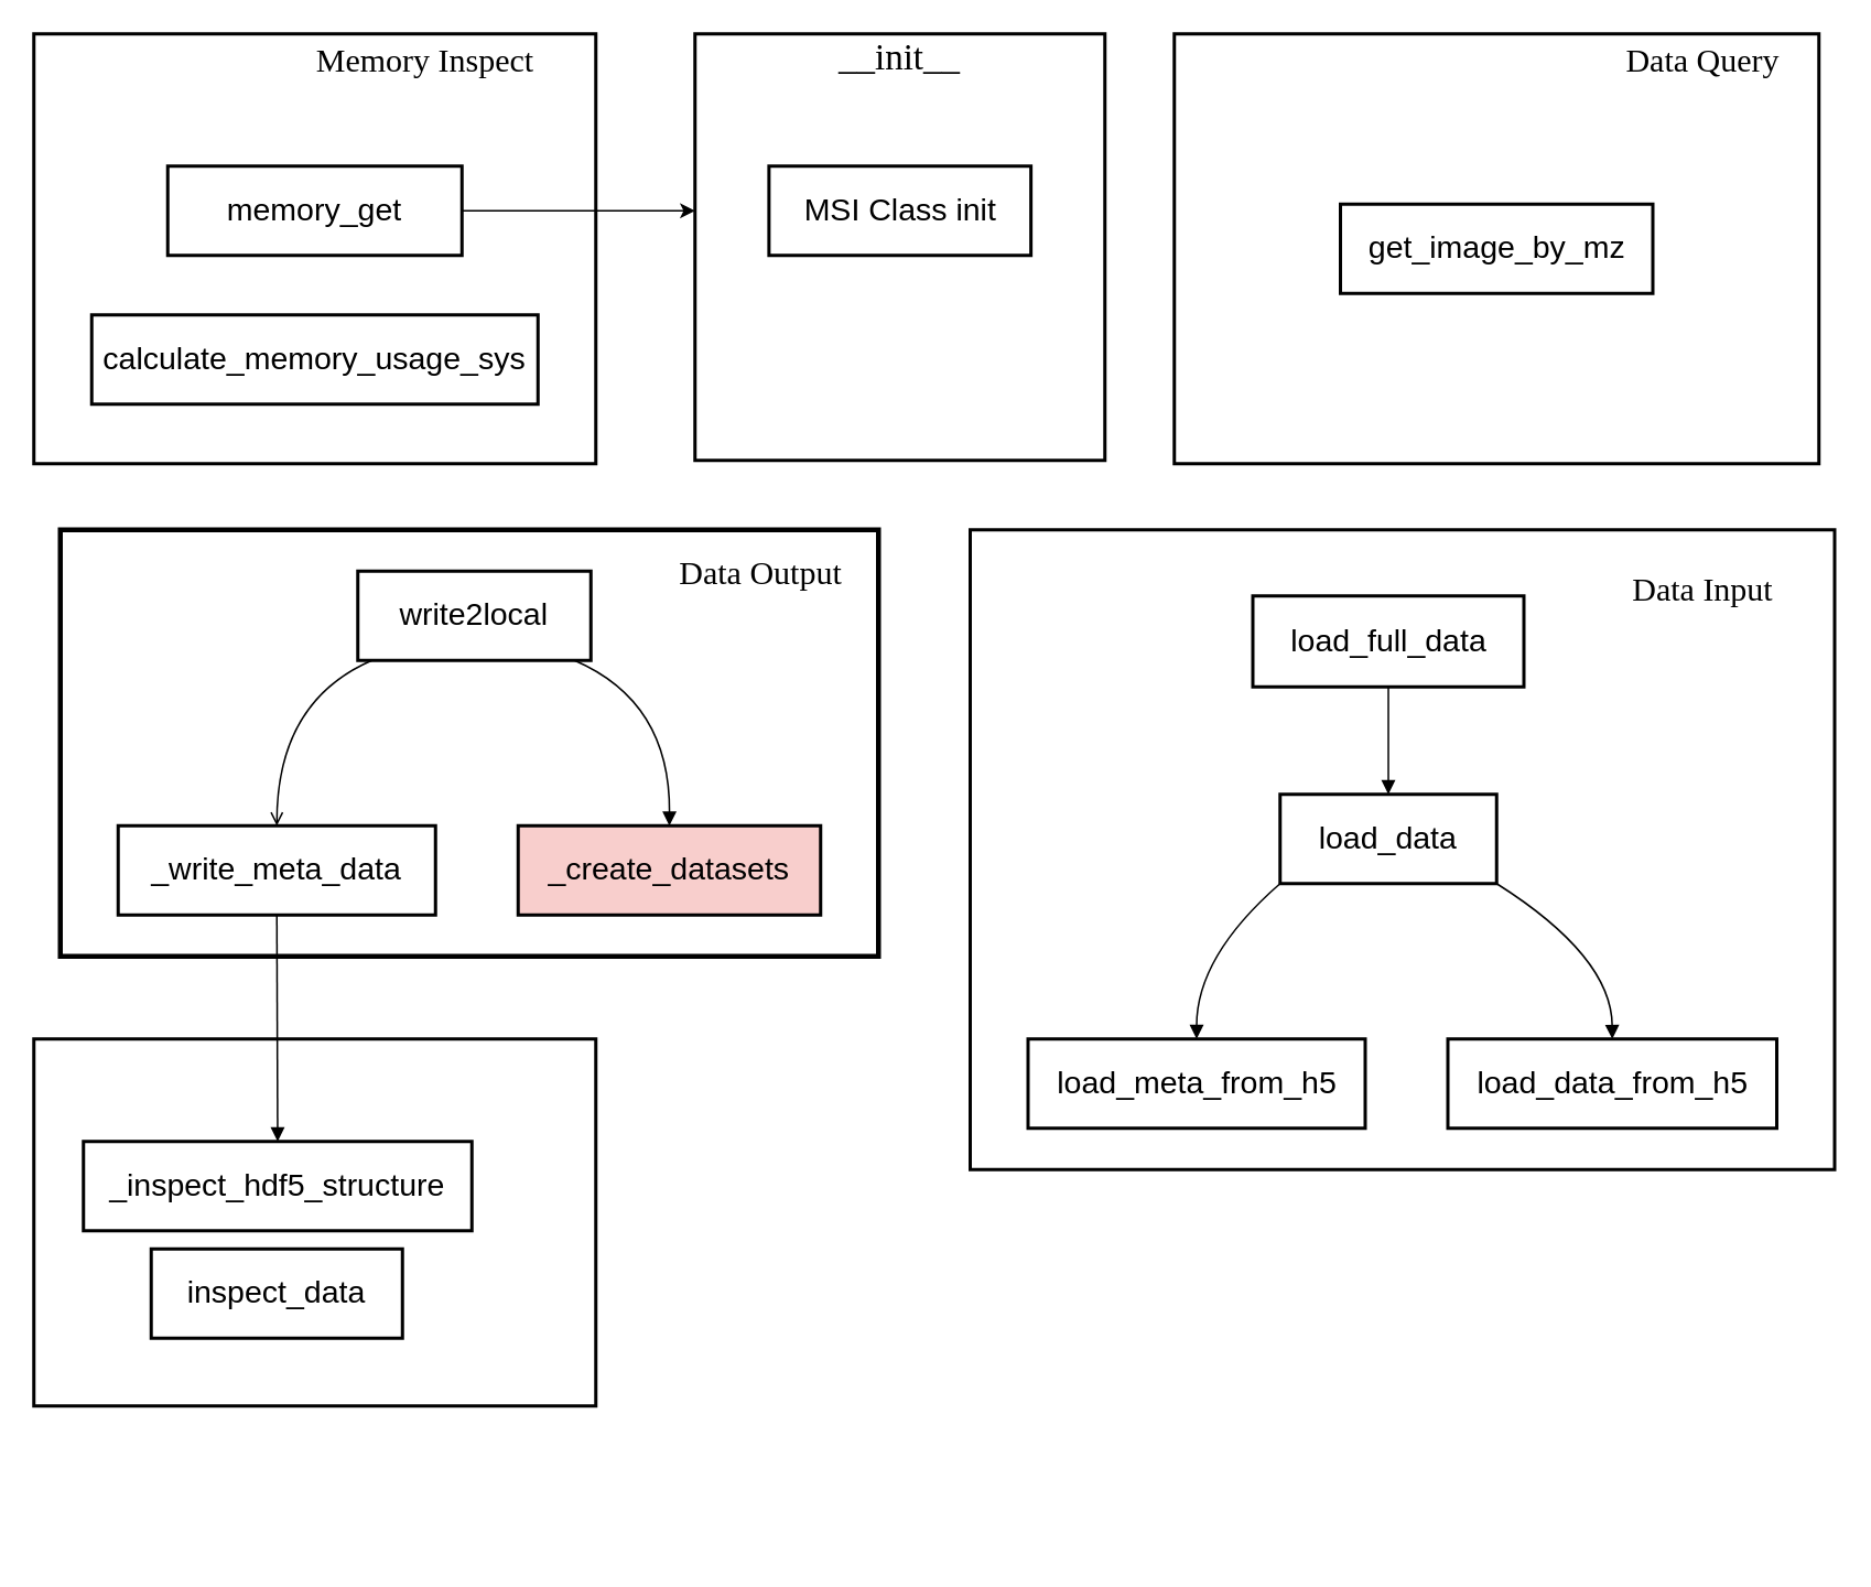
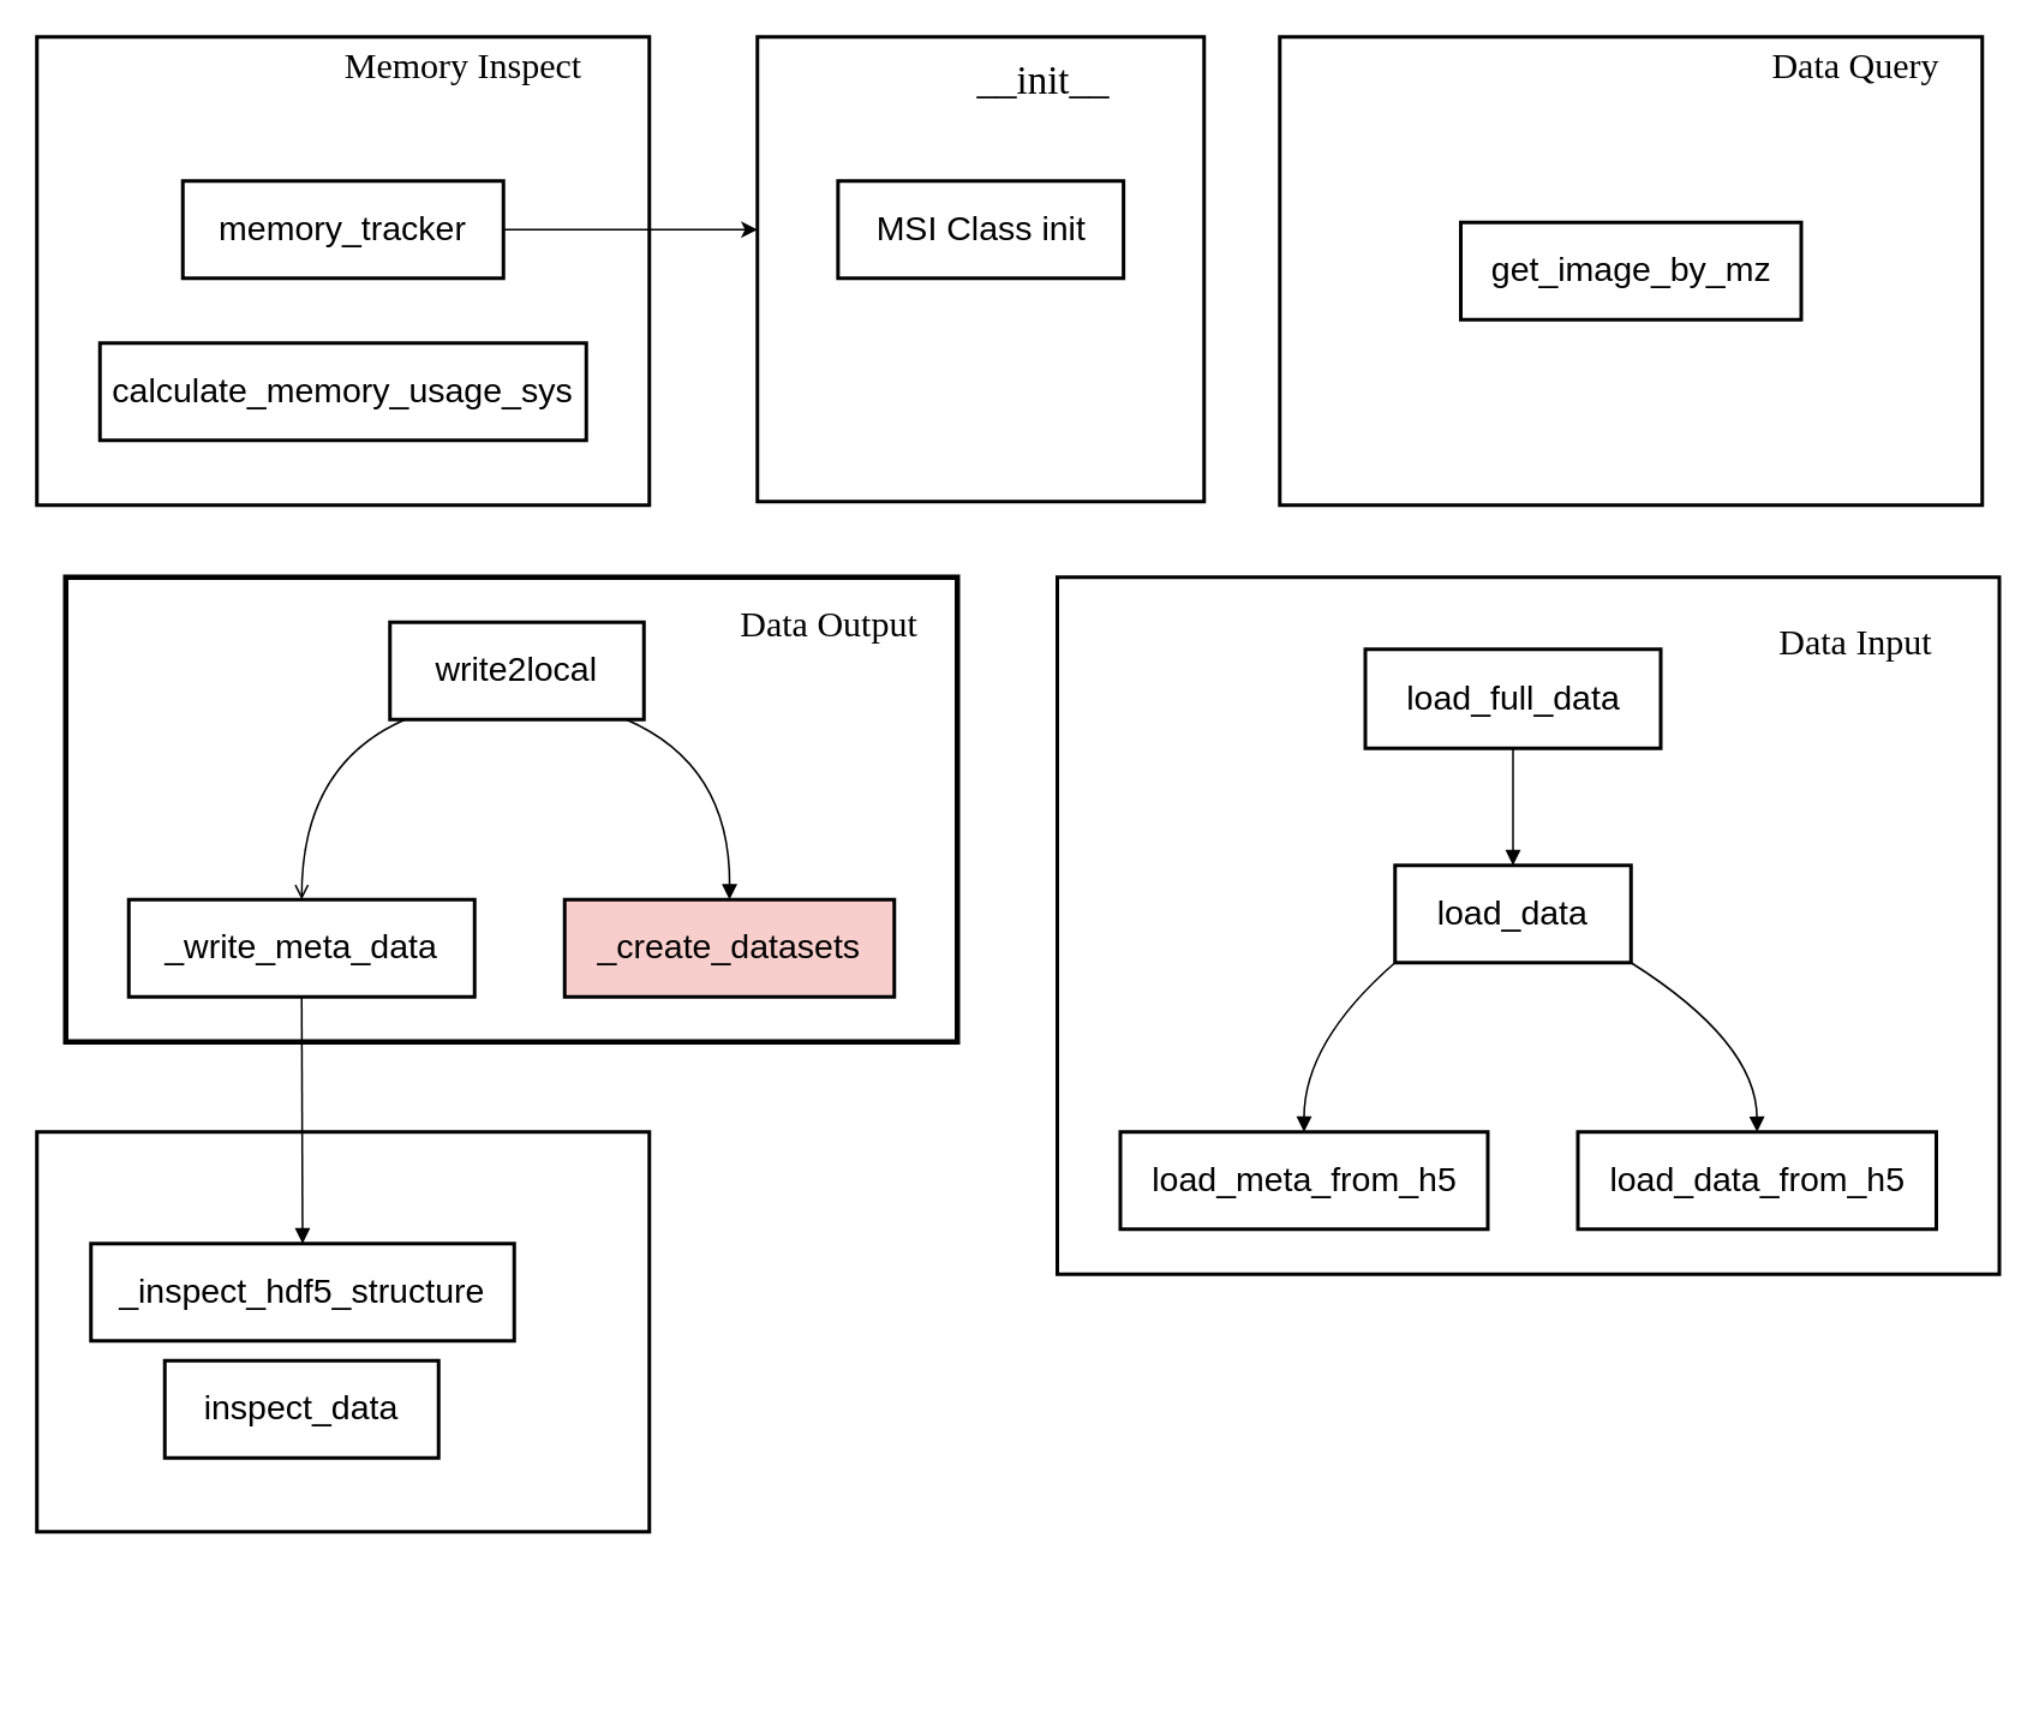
  <mxCell id="0" />
  <mxCell id="1" parent="0" />
  <mxCell id="2" value="" style="whiteSpace=wrap;strokeWidth=2;fontSize=15;" parent="1" vertex="1"><mxGeometry x="20" y="20" width="340" height="260" as="geometry" /></mxCell>
  <mxCell id="3" value="" style="whiteSpace=wrap;strokeWidth=2;fontSize=15;" parent="1" vertex="1"><mxGeometry x="20" y="628" width="340" height="222" as="geometry" /></mxCell>
  <mxCell id="4" value="" style="whiteSpace=wrap;strokeWidth=3;fontFamily=Comic Sans MS;fontSize=15;" parent="1" vertex="1"><mxGeometry x="36" y="320" width="495" height="258" as="geometry" /></mxCell>
  <mxCell id="5" value="" style="whiteSpace=wrap;strokeWidth=2;fontSize=15;" parent="1" vertex="1"><mxGeometry x="710" y="20" width="390" height="260" as="geometry" /></mxCell>
  <mxCell id="6" value="数据加载" style="whiteSpace=wrap;strokeWidth=2;fontSize=15;" parent="1" vertex="1"><mxGeometry x="586.5" y="320" width="523" height="387" as="geometry" /></mxCell>
  <mxCell id="7" value="" style="whiteSpace=wrap;strokeWidth=2;fontSize=15;" parent="1" vertex="1"><mxGeometry x="420" y="20" width="248" height="258" as="geometry" /></mxCell>
  <mxCell id="8" value="MSI Class init" style="whiteSpace=wrap;strokeWidth=2;fontSize=19;" parent="1" vertex="1"><mxGeometry x="464.75" y="100" width="158.5" height="54" as="geometry" /></mxCell>
- <mxCell id="9" value="memory_get" style="whiteSpace=wrap;strokeWidth=2;fontSize=19;" parent="1" vertex="1"><mxGeometry x="101" y="100" width="178" height="54" as="geometry" /></mxCell>
+ <mxCell id="9" value="memory_tracker" style="whiteSpace=wrap;strokeWidth=2;fontSize=19;" parent="1" vertex="1"><mxGeometry x="101" y="100" width="178" height="54" as="geometry" /></mxCell>
  <mxCell id="10" value="load_full_data" style="whiteSpace=wrap;strokeWidth=2;fontSize=19;" parent="1" vertex="1"><mxGeometry x="757.5" y="360" width="164" height="55" as="geometry" /></mxCell>
  <mxCell id="11" value="load_data" style="whiteSpace=wrap;strokeWidth=2;fontSize=19;" parent="1" vertex="1"><mxGeometry x="774" y="480" width="131" height="54" as="geometry" /></mxCell>
  <mxCell id="12" value="load_meta_from_h5" style="whiteSpace=wrap;strokeWidth=2;fontSize=19;" parent="1" vertex="1"><mxGeometry x="621.5" y="628" width="204" height="54" as="geometry" /></mxCell>
  <mxCell id="13" value="load_data_from_h5" style="whiteSpace=wrap;strokeWidth=2;fontSize=19;" parent="1" vertex="1"><mxGeometry x="875.5" y="628" width="199" height="54" as="geometry" /></mxCell>
  <mxCell id="14" value="get_image_by_mz" style="whiteSpace=wrap;strokeWidth=2;fontSize=19;" parent="1" vertex="1"><mxGeometry x="810.5" y="123" width="189" height="54" as="geometry" /></mxCell>
  <mxCell id="15" value="write2local" style="whiteSpace=wrap;strokeWidth=2;fontSize=19;" parent="1" vertex="1"><mxGeometry x="216" y="345" width="141" height="54" as="geometry" /></mxCell>
  <mxCell id="16" value="_write_meta_data" style="whiteSpace=wrap;strokeWidth=2;fontSize=19;" parent="1" vertex="1"><mxGeometry x="71" y="499" width="192" height="54" as="geometry" /></mxCell>
  <mxCell id="17" value="_create_datasets" style="whiteSpace=wrap;strokeWidth=2;fontSize=19;fillColor=#f8cecc;" parent="1" vertex="1"><mxGeometry x="313" y="499" width="183" height="54" as="geometry" /></mxCell>
  <mxCell id="18" value="inspect_data" style="whiteSpace=wrap;strokeWidth=2;fontSize=19;" parent="1" vertex="1"><mxGeometry x="91" y="755" width="152" height="54" as="geometry" /></mxCell>
  <mxCell id="19" value="_inspect_hdf5_structure" style="whiteSpace=wrap;strokeWidth=2;fontSize=19;" parent="1" vertex="1"><mxGeometry x="50" y="690" width="235" height="54" as="geometry" /></mxCell>
  <mxCell id="20" value="calculate_memory_usage_sys" style="whiteSpace=wrap;strokeWidth=2;fontSize=19;" parent="1" vertex="1"><mxGeometry x="55" y="190" width="270" height="54" as="geometry" /></mxCell>
  <mxCell id="21" value="" style="whiteSpace=wrap;strokeWidth=2;fontSize=15;" parent="1" vertex="1"><mxGeometry x="226" y="809" as="geometry" /></mxCell>
  <mxCell id="22" value="" style="whiteSpace=wrap;strokeWidth=2;fontSize=15;" parent="1" vertex="1"><mxGeometry x="257" y="938" as="geometry" /></mxCell>
  <mxCell id="23" value="" style="curved=1;startArrow=none;endArrow=block;entryX=0.5;entryY=0;rounded=0;exitX=0.5;exitY=1;exitDx=0;exitDy=0;fontSize=15;" parent="1" source="10" target="11" edge="1"><mxGeometry relative="1" as="geometry"><Array as="points" /><mxPoint x="840" y="430" as="sourcePoint" /></mxGeometry></mxCell>
  <mxCell id="24" value="" style="curved=1;startArrow=none;endArrow=block;exitX=0;exitY=1;entryX=0.5;entryY=0;rounded=0;fontSize=15;" parent="1" source="11" target="12" edge="1"><mxGeometry relative="1" as="geometry"><Array as="points"><mxPoint x="723.5" y="578" /></Array></mxGeometry></mxCell>
  <mxCell id="25" value="" style="curved=1;startArrow=none;endArrow=block;exitX=1;exitY=1;entryX=0.5;entryY=0;rounded=0;fontSize=15;" parent="1" source="11" target="13" edge="1"><mxGeometry relative="1" as="geometry"><Array as="points"><mxPoint x="974.5" y="578" /></Array></mxGeometry></mxCell>
  <mxCell id="26" value="" style="curved=1;startArrow=none;endArrow=open;exitX=0.06;exitY=1;entryX=0.5;entryY=0;rounded=0;fontSize=15;" parent="1" source="15" target="16" edge="1"><mxGeometry relative="1" as="geometry"><Array as="points"><mxPoint x="167" y="424" /></Array></mxGeometry></mxCell>
  <mxCell id="27" value="" style="curved=1;startArrow=none;endArrow=block;exitX=0.93;exitY=1;entryX=0.5;entryY=0;rounded=0;fontSize=15;" parent="1" source="15" target="17" edge="1"><mxGeometry relative="1" as="geometry"><Array as="points"><mxPoint x="405" y="424" /></Array></mxGeometry></mxCell>
  <mxCell id="28" value="" style="curved=1;startArrow=none;endArrow=block;exitX=0.5;exitY=1;entryX=0.5;entryY=0;rounded=0;fontSize=15;" parent="1" source="16" target="19" edge="1"><mxGeometry relative="1" as="geometry"><Array as="points" /></mxGeometry></mxCell>
  <mxCell id="29" value="&lt;font face=&quot;Comic Sans MS&quot;&gt;Data Input&lt;/font&gt;" style="text;html=1;align=center;verticalAlign=middle;whiteSpace=wrap;rounded=0;fontSize=20;" parent="1" vertex="1"><mxGeometry x="960" y="340" width="140" height="30" as="geometry" /></mxCell>
  <mxCell id="30" value="&lt;span style=&quot;font-family: &amp;quot;Comic Sans MS&amp;quot;; font-style: normal; font-variant-ligatures: normal; font-variant-caps: normal; font-weight: 400; letter-spacing: normal; orphans: 2; text-align: center; text-indent: 0px; text-transform: none; widows: 2; word-spacing: 0px; -webkit-text-stroke-width: 0px; white-space: normal; text-decoration-thickness: initial; text-decoration-style: initial; text-decoration-color: initial; float: none; display: inline !important;&quot;&gt;Data Output&lt;/span&gt;" style="text;html=1;align=center;verticalAlign=middle;whiteSpace=wrap;rounded=0;fontColor=default;labelBackgroundColor=default;fontSize=20;" parent="1" vertex="1"><mxGeometry x="390" y="330" width="140" height="30" as="geometry" /></mxCell>
- <mxCell id="31" value="&lt;span style=&quot;font-family: &amp;quot;Comic Sans MS&amp;quot;; font-style: normal; font-variant-ligatures: normal; font-variant-caps: normal; font-weight: 400; letter-spacing: normal; orphans: 2; text-align: center; text-indent: 0px; text-transform: none; widows: 2; word-spacing: 0px; -webkit-text-stroke-width: 0px; white-space: normal; text-decoration-thickness: initial; text-decoration-style: initial; text-decoration-color: initial; float: none; display: inline !important;&quot;&gt;__init__&lt;/span&gt;" style="text;html=1;align=center;verticalAlign=middle;whiteSpace=wrap;rounded=0;fontColor=default;labelBackgroundColor=default;fontSize=22;" parent="1" vertex="1"><mxGeometry x="474" y="20" width="140" height="30" as="geometry" /></mxCell>
+ <mxCell id="31" value="&lt;span style=&quot;font-family: &amp;quot;Comic Sans MS&amp;quot;; font-style: normal; font-variant-ligatures: normal; font-variant-caps: normal; font-weight: 400; letter-spacing: normal; orphans: 2; text-align: center; text-indent: 0px; text-transform: none; widows: 2; word-spacing: 0px; -webkit-text-stroke-width: 0px; white-space: normal; text-decoration-thickness: initial; text-decoration-style: initial; text-decoration-color: initial; float: none; display: inline !important;&quot;&gt;__init__&lt;/span&gt;" style="text;html=1;align=center;verticalAlign=middle;whiteSpace=wrap;rounded=0;fontColor=default;labelBackgroundColor=default;fontSize=22;" parent="1" vertex="1"><mxGeometry x="509" y="30" width="140" height="30" as="geometry" /></mxCell>
  <mxCell id="32" value="&lt;span style=&quot;font-family: &amp;quot;Comic Sans MS&amp;quot;; font-style: normal; font-variant-ligatures: normal; font-variant-caps: normal; font-weight: 400; letter-spacing: normal; orphans: 2; text-align: center; text-indent: 0px; text-transform: none; widows: 2; word-spacing: 0px; -webkit-text-stroke-width: 0px; white-space: normal; text-decoration-thickness: initial; text-decoration-style: initial; text-decoration-color: initial; float: none; display: inline !important;&quot;&gt;Memory Inspect&lt;/span&gt;" style="text;html=1;align=center;verticalAlign=middle;whiteSpace=wrap;rounded=0;fontColor=default;labelBackgroundColor=default;fontSize=20;" parent="1" vertex="1"><mxGeometry x="156" y="20" width="202" height="30" as="geometry" /></mxCell>
  <mxCell id="33" value="&lt;span style=&quot;font-family: &amp;quot;Comic Sans MS&amp;quot;; font-style: normal; font-variant-ligatures: normal; font-variant-caps: normal; font-weight: 400; letter-spacing: normal; orphans: 2; text-align: center; text-indent: 0px; text-transform: none; widows: 2; word-spacing: 0px; -webkit-text-stroke-width: 0px; white-space: normal; text-decoration-thickness: initial; text-decoration-style: initial; text-decoration-color: initial; float: none; display: inline !important;&quot;&gt;Data Query&lt;/span&gt;" style="text;html=1;align=center;verticalAlign=middle;whiteSpace=wrap;rounded=0;fontColor=default;labelBackgroundColor=default;fontSize=20;" parent="1" vertex="1"><mxGeometry x="960" y="20" width="140" height="30" as="geometry" /></mxCell>
  <mxCell id="34" style="edgeStyle=orthogonalEdgeStyle;rounded=0;orthogonalLoop=1;jettySize=auto;html=1;exitX=1;exitY=0.5;exitDx=0;exitDy=0;" edge="1" parent="1" source="9"><mxGeometry relative="1" as="geometry"><mxPoint x="420" y="127" as="targetPoint" /></mxGeometry></mxCell>
